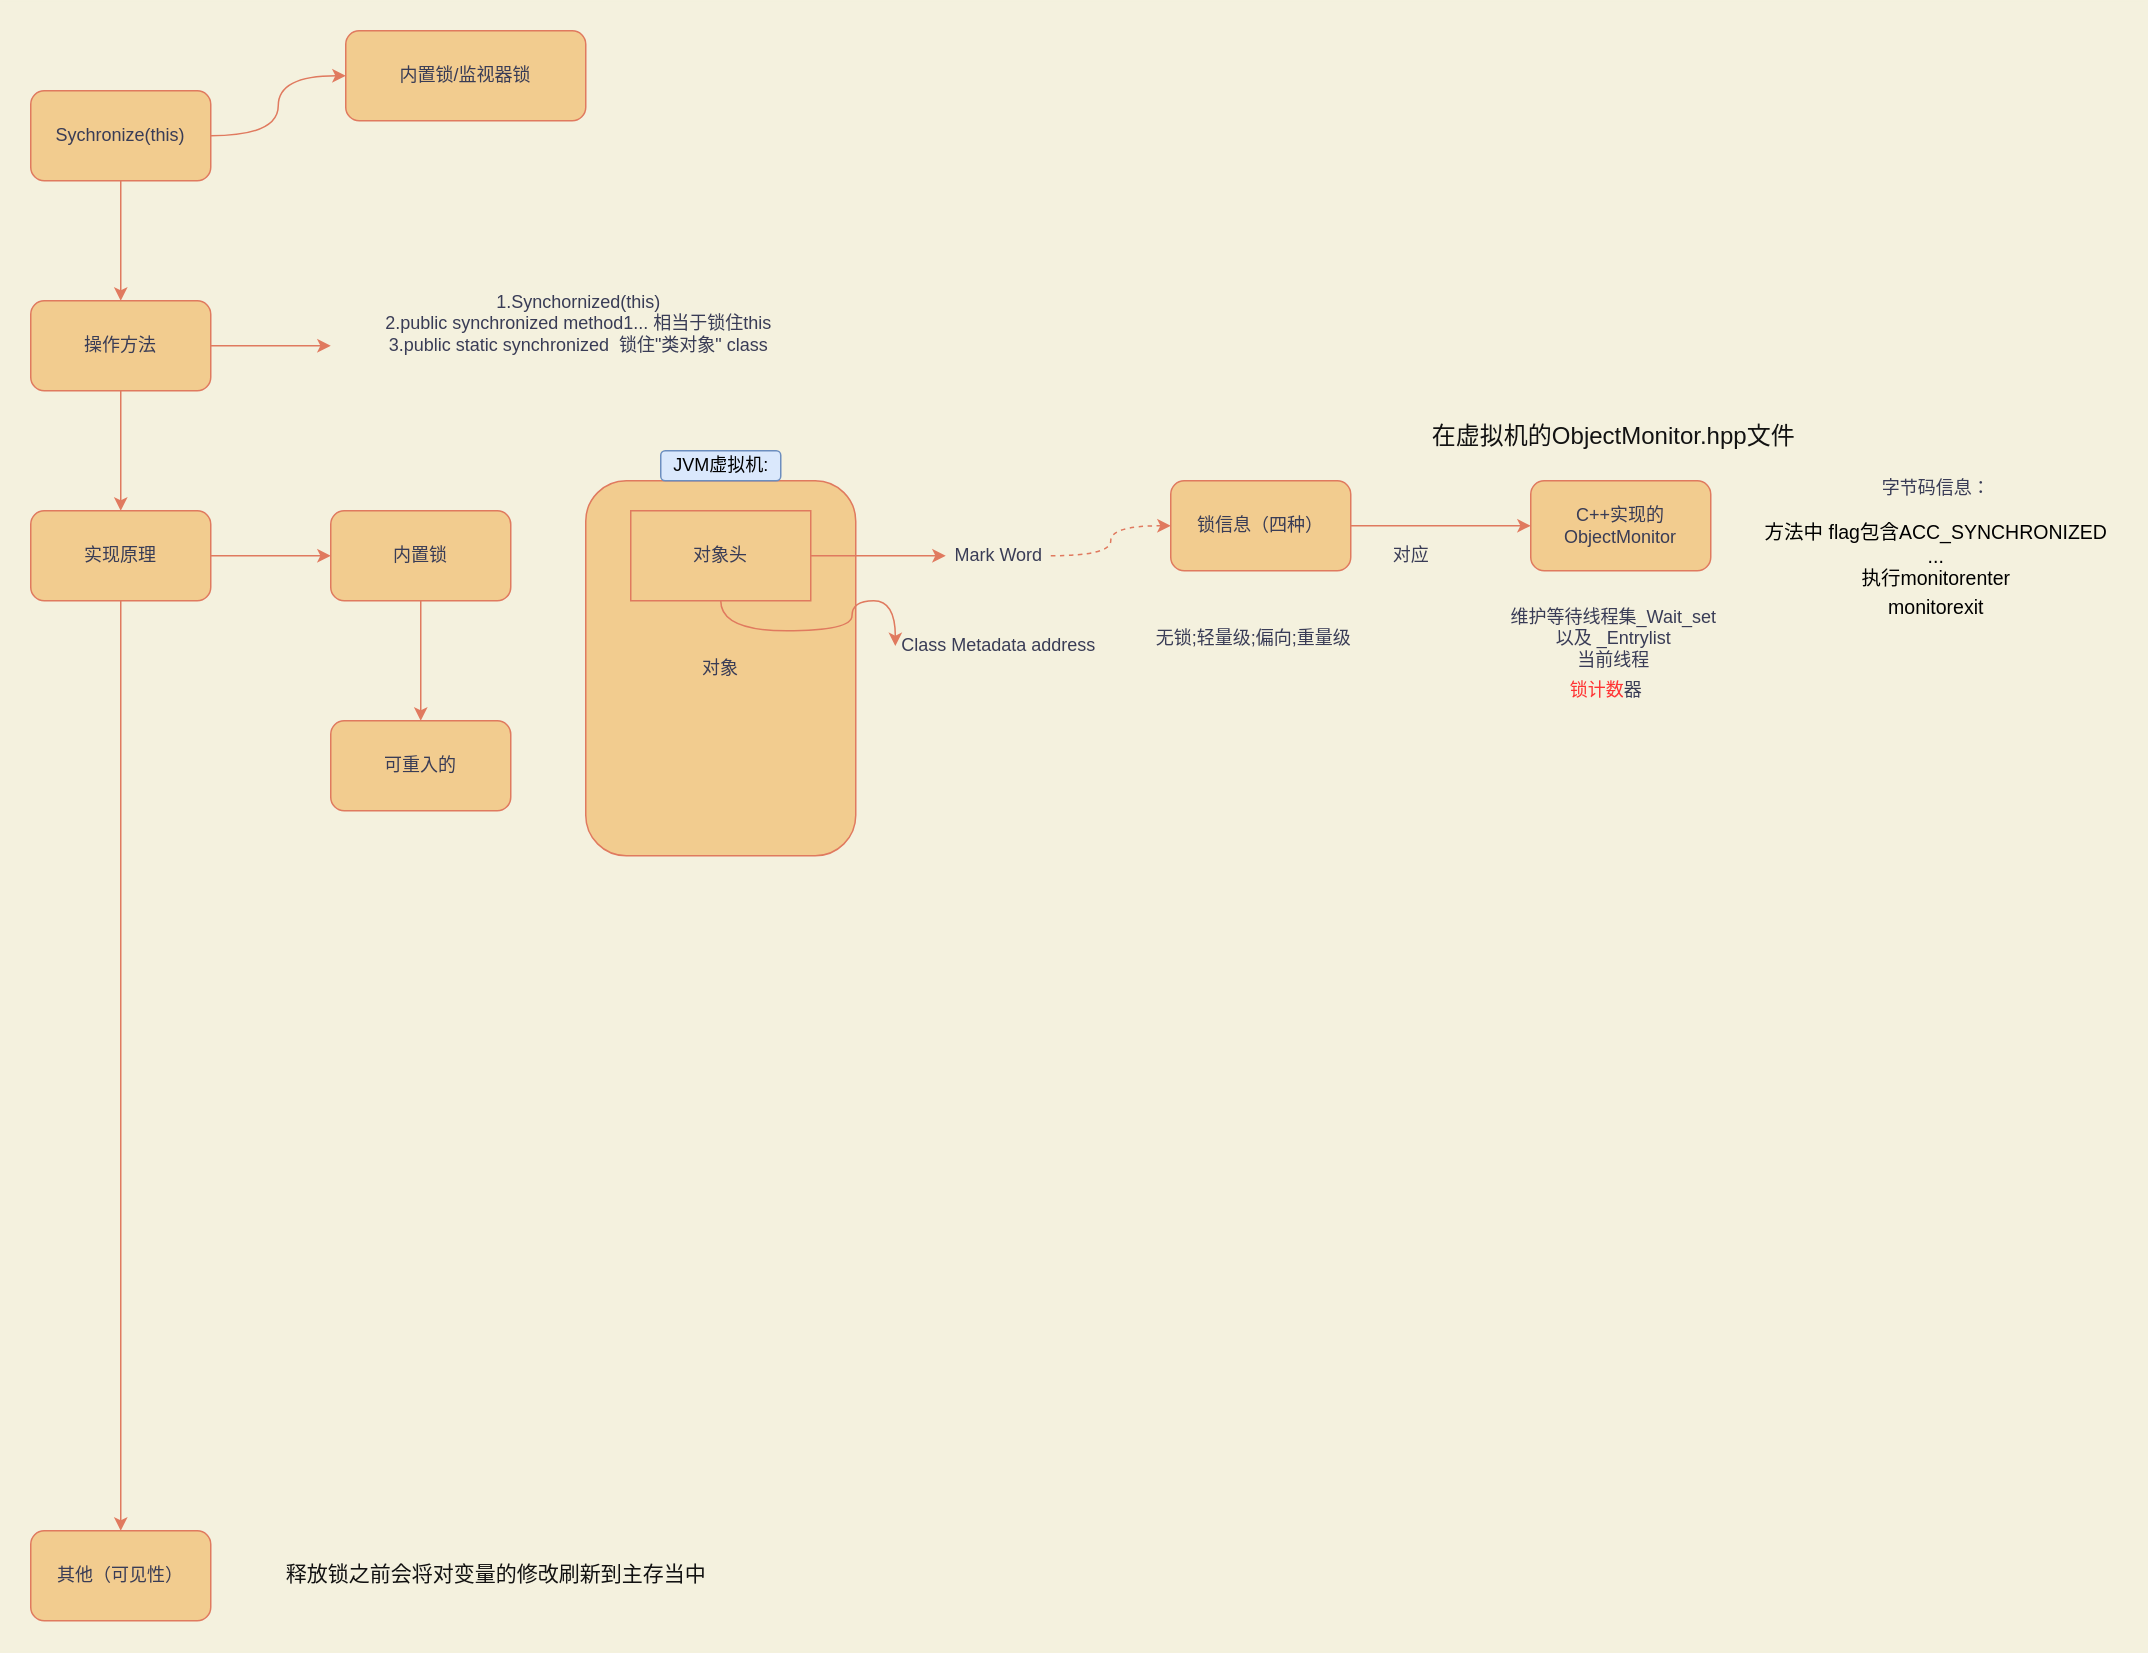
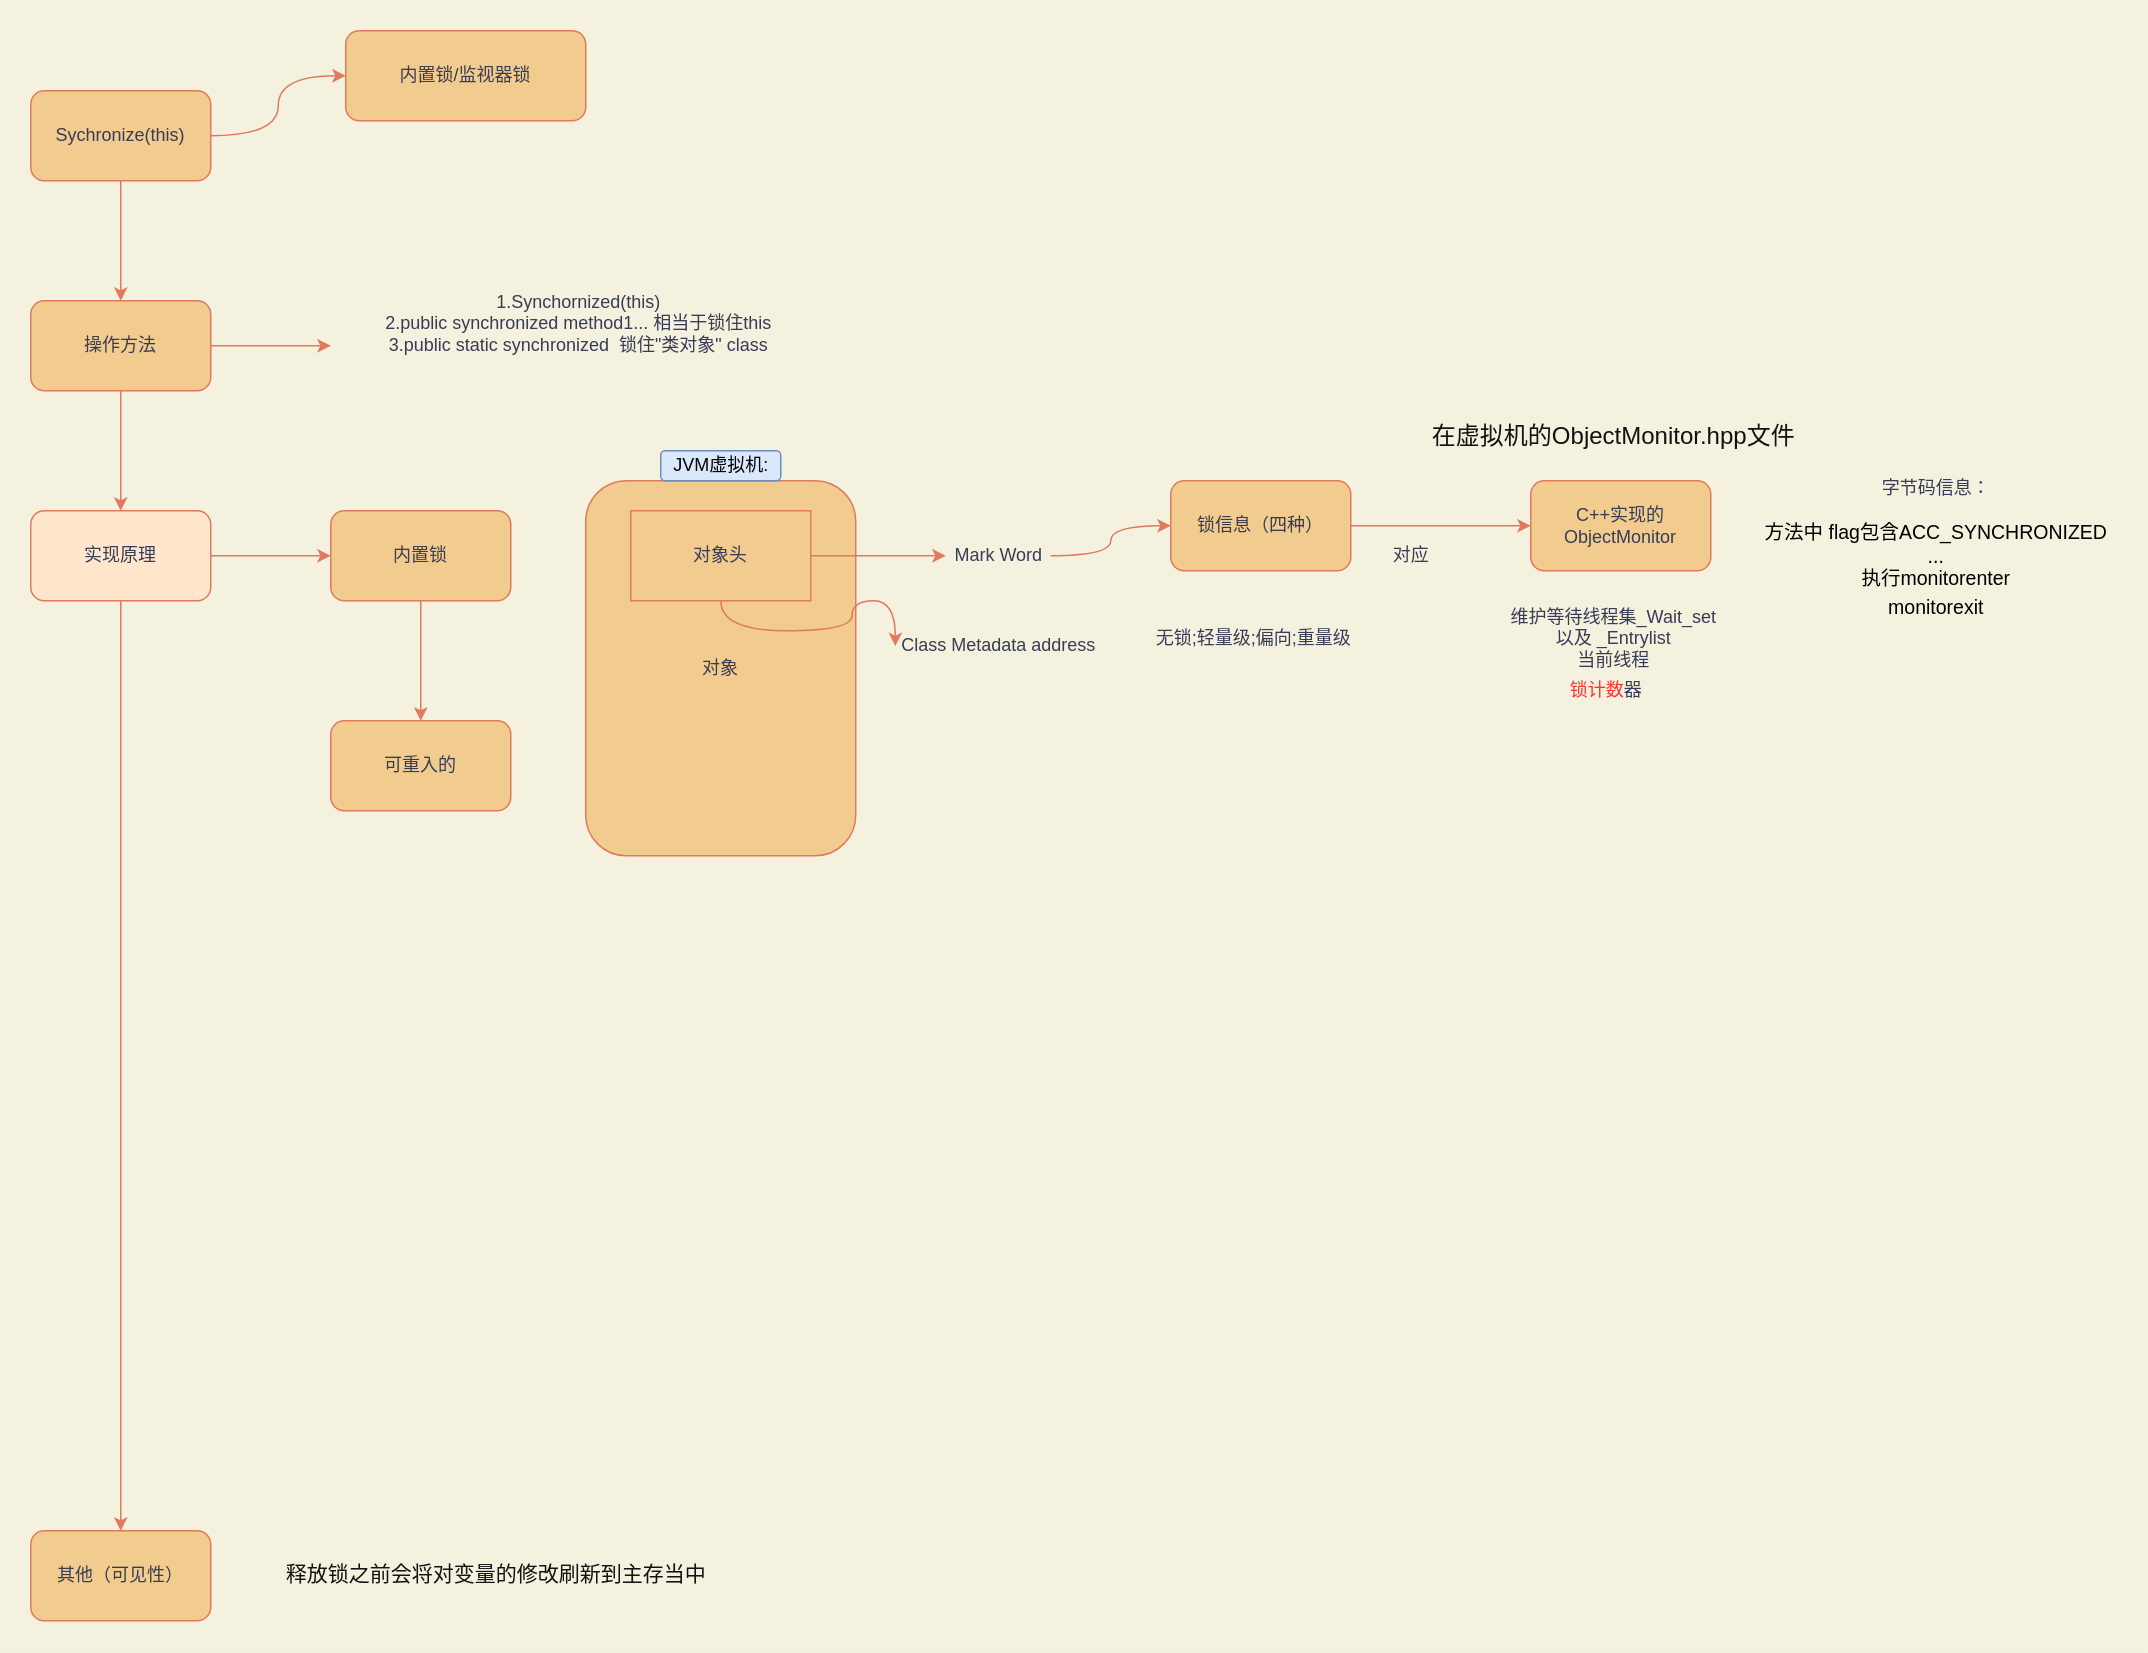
  <mxCell id="0" />
  <mxCell id="1" parent="0" />
  <mxCell id="2" value="对象" style="whiteSpace=wrap;html=1;fontColor=#393C56;strokeColor=#E07A5F;fillColor=#F2CC8F;rounded=1;" vertex="1" parent="1"><mxGeometry x="390" y="320" width="180" height="250" as="geometry" /></mxCell>
  <mxCell id="3" value="" style="edgeStyle=orthogonalEdgeStyle;orthogonalLoop=1;jettySize=auto;html=1;strokeColor=#E07A5F;fontColor=#393C56;labelBackgroundColor=#F4F1DE;curved=1;" parent="1" source="5" target="6" edge="1"><mxGeometry relative="1" as="geometry" /></mxCell>
  <mxCell id="4" value="" style="edgeStyle=orthogonalEdgeStyle;orthogonalLoop=1;jettySize=auto;html=1;strokeColor=#E07A5F;fontColor=#393C56;labelBackgroundColor=#F4F1DE;curved=1;" parent="1" source="5" target="9" edge="1"><mxGeometry relative="1" as="geometry" /></mxCell>
  <mxCell id="5" value="Sychronize(this)" style="whiteSpace=wrap;html=1;fillColor=#F2CC8F;strokeColor=#E07A5F;fontColor=#393C56;rounded=1;" parent="1" vertex="1"><mxGeometry x="20" y="60" width="120" height="60" as="geometry" /></mxCell>
  <mxCell id="6" value="内置锁/监视器锁" style="whiteSpace=wrap;html=1;fillColor=#F2CC8F;strokeColor=#E07A5F;fontColor=#393C56;rounded=1;" parent="1" vertex="1"><mxGeometry x="230" y="20" width="160" height="60" as="geometry" /></mxCell>
  <mxCell id="7" value="" style="edgeStyle=orthogonalEdgeStyle;sketch=0;orthogonalLoop=1;jettySize=auto;html=1;strokeColor=#E07A5F;fillColor=#F2CC8F;fontColor=#393C56;labelBackgroundColor=#F4F1DE;curved=1;" parent="1" source="9" target="12" edge="1"><mxGeometry relative="1" as="geometry" /></mxCell>
  <mxCell id="8" value="" style="edgeStyle=orthogonalEdgeStyle;sketch=0;orthogonalLoop=1;jettySize=auto;html=1;strokeColor=#E07A5F;fillColor=#F2CC8F;fontColor=#393C56;labelBackgroundColor=#F4F1DE;curved=1;" parent="1" source="9" edge="1"><mxGeometry relative="1" as="geometry"><mxPoint x="220" y="230" as="targetPoint" /></mxGeometry></mxCell>
  <mxCell id="9" value="操作方法" style="whiteSpace=wrap;html=1;fillColor=#F2CC8F;strokeColor=#E07A5F;fontColor=#393C56;rounded=1;" parent="1" vertex="1"><mxGeometry x="20" y="200" width="120" height="60" as="geometry" /></mxCell>
  <mxCell id="10" value="" style="edgeStyle=orthogonalEdgeStyle;sketch=0;orthogonalLoop=1;jettySize=auto;html=1;strokeColor=#E07A5F;fillColor=#F2CC8F;fontColor=#393C56;labelBackgroundColor=#F4F1DE;curved=1;" parent="1" source="12" target="15" edge="1"><mxGeometry relative="1" as="geometry" /></mxCell>
  <mxCell id="11" value="" style="edgeStyle=orthogonalEdgeStyle;orthogonalLoop=1;jettySize=auto;html=1;labelBackgroundColor=#F4F1DE;strokeColor=#E07A5F;fontColor=#393C56;curved=1;" edge="1" parent="1" source="12" target="17"><mxGeometry relative="1" as="geometry" /></mxCell>
- <mxCell id="12" value="实现原理" style="whiteSpace=wrap;html=1;fillColor=#F2CC8F;strokeColor=#E07A5F;fontColor=#393C56;rounded=1;" parent="1" vertex="1"><mxGeometry x="20" y="340" width="120" height="60" as="geometry" /></mxCell>
+ <mxCell id="12" value="实现原理" style="whiteSpace=wrap;html=1;fillColor=#ffe6cc;strokeColor=#E07A5F;fontColor=#393C56;rounded=1;" parent="1" vertex="1"><mxGeometry x="20" y="340" width="120" height="60" as="geometry" /></mxCell>
  <mxCell id="13" value="1.Synchornized(this)&lt;br&gt;2.public synchronized method1... 相当于锁住this&lt;br&gt;3.public static synchronized&amp;nbsp; 锁住&quot;类对象&quot; class" style="text;html=1;align=center;verticalAlign=middle;resizable=0;points=[];autosize=1;fontColor=#393C56;rounded=1;" parent="1" vertex="1"><mxGeometry x="250" y="190" width="270" height="50" as="geometry" /></mxCell>
  <mxCell id="14" value="" style="edgeStyle=orthogonalEdgeStyle;sketch=0;orthogonalLoop=1;jettySize=auto;html=1;strokeColor=#E07A5F;fillColor=#F2CC8F;fontColor=#393C56;labelBackgroundColor=#F4F1DE;curved=1;" parent="1" source="15" target="16" edge="1"><mxGeometry relative="1" as="geometry" /></mxCell>
  <mxCell id="15" value="内置锁" style="whiteSpace=wrap;html=1;fontColor=#393C56;strokeColor=#E07A5F;fillColor=#F2CC8F;rounded=1;" parent="1" vertex="1"><mxGeometry x="220" y="340" width="120" height="60" as="geometry" /></mxCell>
  <mxCell id="16" value="可重入的" style="whiteSpace=wrap;html=1;fontColor=#393C56;strokeColor=#E07A5F;fillColor=#F2CC8F;rounded=1;" parent="1" vertex="1"><mxGeometry x="220" y="480" width="120" height="60" as="geometry" /></mxCell>
  <mxCell id="17" value="其他（可见性）" style="whiteSpace=wrap;html=1;fillColor=#F2CC8F;strokeColor=#E07A5F;fontColor=#393C56;rounded=1;" vertex="1" parent="1"><mxGeometry x="20" y="1020" width="120" height="60" as="geometry" /></mxCell>
  <mxCell id="18" value="&lt;span style=&quot;color: rgb(18 , 18 , 18) ; line-height: 100%&quot;&gt;&lt;font style=&quot;font-size: 14px&quot;&gt;释放锁之前会将对变量的修改刷新到主存当中&lt;/font&gt;&lt;/span&gt;" style="text;html=1;align=center;verticalAlign=middle;resizable=0;points=[];autosize=1;fontColor=#393C56;rounded=1;" vertex="1" parent="1"><mxGeometry x="180" y="1040" width="300" height="20" as="geometry" /></mxCell>
  <mxCell id="19" value="" style="edgeStyle=orthogonalEdgeStyle;curved=1;rounded=1;sketch=0;orthogonalLoop=1;jettySize=auto;html=1;strokeColor=#E07A5F;fillColor=#F2CC8F;fontColor=#393C56;" edge="1" parent="1" source="21" target="24"><mxGeometry relative="1" as="geometry" /></mxCell>
  <mxCell id="20" style="edgeStyle=orthogonalEdgeStyle;curved=1;rounded=1;sketch=0;orthogonalLoop=1;jettySize=auto;html=1;strokeColor=#E07A5F;fillColor=#F2CC8F;fontColor=#393C56;entryX=0.01;entryY=0.512;entryDx=0;entryDy=0;entryPerimeter=0;exitX=0.5;exitY=1;exitDx=0;exitDy=0;" edge="1" parent="1" source="21" target="25"><mxGeometry relative="1" as="geometry"><mxPoint x="630" y="430" as="targetPoint" /></mxGeometry></mxCell>
  <mxCell id="21" value="对象头" style="whiteSpace=wrap;html=1;fontColor=#393C56;strokeColor=#E07A5F;fillColor=#F2CC8F;rounded=0;" vertex="1" parent="1"><mxGeometry x="420" y="340" width="120" height="60" as="geometry" /></mxCell>
  <mxCell id="22" value="JVM虚拟机:" style="text;html=1;align=center;verticalAlign=middle;resizable=0;points=[];autosize=1;fillColor=#dae8fc;strokeColor=#6c8ebf;rounded=1;" vertex="1" parent="1"><mxGeometry x="440" y="300" width="80" height="20" as="geometry" /></mxCell>
- <mxCell id="23" value="" style="edgeStyle=orthogonalEdgeStyle;curved=1;rounded=1;sketch=0;orthogonalLoop=1;jettySize=auto;html=1;strokeColor=#E07A5F;fillColor=#F2CC8F;fontColor=#393C56;entryX=0;entryY=0.5;entryDx=0;entryDy=0;dashed=1;" edge="1" parent="1" source="24" target="32"><mxGeometry relative="1" as="geometry"><mxPoint x="785" y="370" as="targetPoint" /></mxGeometry></mxCell>
+ <mxCell id="23" value="" style="edgeStyle=orthogonalEdgeStyle;curved=1;rounded=1;sketch=0;orthogonalLoop=1;jettySize=auto;html=1;strokeColor=#E07A5F;fillColor=#F2CC8F;fontColor=#393C56;entryX=0;entryY=0.5;entryDx=0;entryDy=0;" edge="1" parent="1" source="24" target="32"><mxGeometry relative="1" as="geometry"><mxPoint x="785" y="370" as="targetPoint" /></mxGeometry></mxCell>
  <mxCell id="24" value="Mark Word" style="text;html=1;align=center;verticalAlign=middle;resizable=0;points=[];autosize=1;fontColor=#393C56;" vertex="1" parent="1"><mxGeometry x="630" y="360" width="70" height="20" as="geometry" /></mxCell>
  <mxCell id="25" value="Class Metadata address" style="text;html=1;align=center;verticalAlign=middle;resizable=0;points=[];autosize=1;fontColor=#393C56;" vertex="1" parent="1"><mxGeometry x="595" y="420" width="140" height="20" as="geometry" /></mxCell>
  <mxCell id="26" value="" style="edgeStyle=orthogonalEdgeStyle;curved=1;rounded=1;sketch=0;orthogonalLoop=1;jettySize=auto;html=1;strokeColor=#E07A5F;fillColor=#F2CC8F;fontColor=#393C56;entryX=0;entryY=0.5;entryDx=0;entryDy=0;exitX=1;exitY=0.5;exitDx=0;exitDy=0;" edge="1" parent="1" source="32" target="31"><mxGeometry relative="1" as="geometry"><mxPoint x="885" y="370" as="sourcePoint" /><mxPoint x="995" y="370" as="targetPoint" /></mxGeometry></mxCell>
  <mxCell id="27" value="无锁;轻量级;偏向;重量级" style="text;html=1;align=center;verticalAlign=middle;resizable=0;points=[];autosize=1;fontColor=#393C56;" vertex="1" parent="1"><mxGeometry x="760" y="415" width="150" height="20" as="geometry" /></mxCell>
  <mxCell id="28" value="对应" style="text;html=1;align=center;verticalAlign=middle;resizable=0;points=[];autosize=1;fontColor=#393C56;" vertex="1" parent="1"><mxGeometry x="920" y="360" width="40" height="20" as="geometry" /></mxCell>
  <mxCell id="29" value="维护等待线程集_Wait_set&lt;br&gt;以及 _Entrylist&lt;br&gt;当前线程" style="text;html=1;align=center;verticalAlign=middle;resizable=0;points=[];autosize=1;fontColor=#393C56;" vertex="1" parent="1"><mxGeometry x="1000" y="400" width="150" height="50" as="geometry" /></mxCell>
  <mxCell id="30" value="&lt;font color=&quot;#ff3333&quot;&gt;锁计数&lt;/font&gt;器" style="text;html=1;align=center;verticalAlign=middle;resizable=0;points=[];autosize=1;fontColor=#393C56;" vertex="1" parent="1"><mxGeometry x="1040" y="450" width="60" height="20" as="geometry" /></mxCell>
  <mxCell id="31" value="C++实现的ObjectMonitor" style="rounded=1;whiteSpace=wrap;html=1;sketch=0;strokeColor=#E07A5F;fillColor=#F2CC8F;fontColor=#393C56;" vertex="1" parent="1"><mxGeometry x="1020" y="320" width="120" height="60" as="geometry" /></mxCell>
  <mxCell id="32" value="锁信息（四种）" style="rounded=1;whiteSpace=wrap;html=1;sketch=0;strokeColor=#E07A5F;fillColor=#F2CC8F;fontColor=#393C56;" vertex="1" parent="1"><mxGeometry x="780" y="320" width="120" height="60" as="geometry" /></mxCell>
  <mxCell id="33" value="字节码信息：&lt;br&gt;&lt;br&gt;&lt;font color=&quot;#000000&quot; style=&quot;font-size: 13px&quot;&gt;方法中 flag包含ACC_SYNCHRONIZED&lt;br&gt;...&lt;br&gt;&lt;span style=&quot;text-align: left&quot;&gt;执行&lt;/span&gt;&lt;span style=&quot;text-align: left&quot;&gt;mo&lt;/span&gt;&lt;span style=&quot;text-align: left&quot;&gt;nitorenter&lt;br&gt;&lt;/span&gt;&lt;span style=&quot;text-align: left&quot;&gt;monitorexit&lt;/span&gt;&lt;/font&gt;&lt;span style=&quot;font-weight: 600 ; color: rgb(18 , 18 , 18) ; font-family: , &amp;#34;blinkmacsystemfont&amp;#34; , &amp;#34;helvetica neue&amp;#34; , &amp;#34;pingfang sc&amp;#34; , &amp;#34;microsoft yahei&amp;#34; , &amp;#34;source han sans sc&amp;#34; , &amp;#34;noto sans cjk sc&amp;#34; , &amp;#34;wenquanyi micro hei&amp;#34; , sans-serif ; font-size: medium ; text-align: left ; background-color: rgb(255 , 255 , 255)&quot;&gt;&lt;br&gt;&lt;/span&gt;" style="text;html=1;align=center;verticalAlign=middle;resizable=0;points=[];autosize=1;fontColor=#393C56;" vertex="1" parent="1"><mxGeometry x="1170" y="320" width="240" height="90" as="geometry" /></mxCell>
  <mxCell id="34" value="&lt;span style=&quot;color: rgb(18, 18, 18); font-size: medium;&quot;&gt;在虚拟机的ObjectMonitor.hpp文件&lt;/span&gt;" style="text;html=1;align=center;verticalAlign=middle;resizable=0;points=[];autosize=1;fontColor=#393C56;labelBackgroundColor=none;" vertex="1" parent="1"><mxGeometry x="945" y="280" width="260" height="20" as="geometry" /></mxCell>
